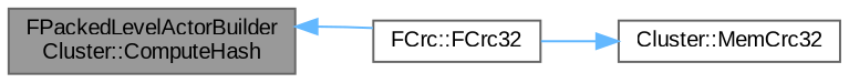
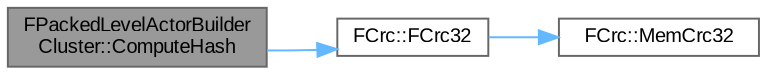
  digraph {
    fontname="Liberation Sans"
    rankdir=LR
    node [color=grey40 fillcolor=white fontname="Liberation Sans" fontsize=10 shape=box style=filled]
    edge [color=steelblue1 fontname="Liberation Sans" fontsize=10 labelfontname=Helvetica labelfontsize=10 style=solid]
    n1 [color=gray40 fillcolor=grey60 fontcolor=black height=0.2 label="FPackedLevelActorBuilder\lCluster::ComputeHash" width=0.4]
    n2 [height=0.2 label="FCrc::FCrc32" width=0.4]
-   n3 [height=0.2 label="Cluster::MemCrc32" width=0.4]
-   n2 -> n1
+   n3 [height=0.2 label="FCrc::MemCrc32" width=0.4]
+   n1 -> n2
    n2 -> n3
  }
